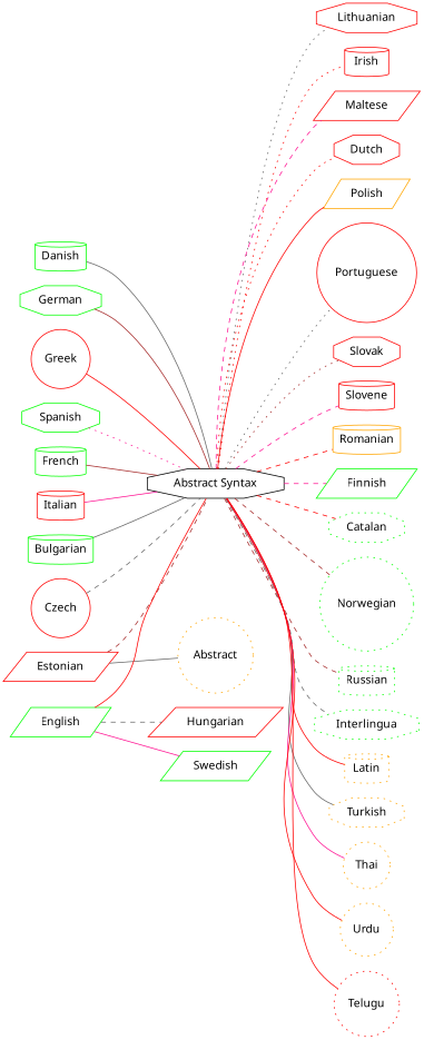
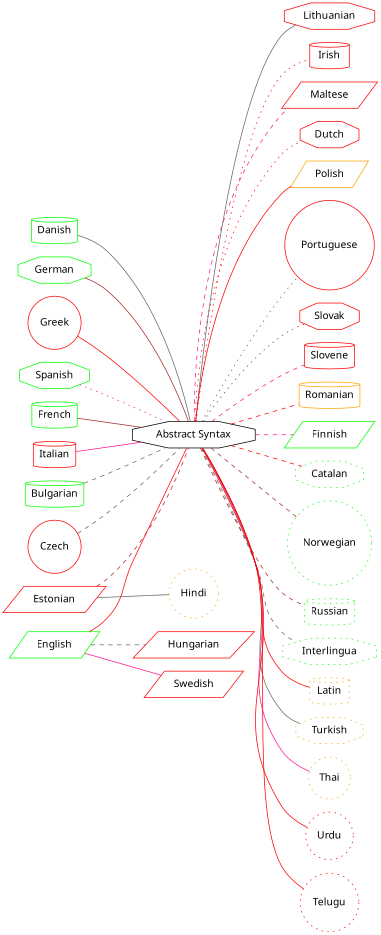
  graph {
    fontname="Noto Sans"
    rankdir=LR
    node [fontname="Noto Sans" shape=octagon style=solid color=red]
    edge [color=red fontname="Noto Sans" style=solid]
    n1 [label="Abstract Syntax" color=""]
    n2 [label=Lithuanian]
    n3 [label=Irish shape=cylinder]
    n4 [label=Maltese shape=parallelogram]
    n5 [label=Dutch]
    n6 [color=orange label=Polish shape=parallelogram]
    n7 [label=Portuguese shape=circle]
    n8 [label=Slovak]
    n9 [label=Slovene shape=cylinder]
    n10 [color=orange label=Romanian shape=cylinder]
    n11 [color=green label=Finnish shape=parallelogram]
    n12 [color=green label=Catalan style=dotted]
    n13 [color=green label=Norwegian shape=circle style=dotted]
    n14 [color=green label=Russian shape=cylinder style=dotted]
    n15 [color=green label=Interlingua style=dotted]
    n16 [color=orange label=Latin shape=cylinder style=dotted]
    n17 [color=orange label=Turkish style=dotted]
    n18 [color=orange label=Thai shape=circle style=dotted]
-   n19 [color=orange label=Urdu shape=circle style=dotted]
+   n19 [label=Urdu shape=circle style=dotted]
    n20 [label=Telugu shape=circle style=dotted]
    n21 [label=Hungarian shape=parallelogram]
-   n22 [color=green label=Swedish shape=parallelogram]
-   n23 [color=orange label=Abstract shape=circle style=dotted]
+   n22 [label=Swedish shape=parallelogram]
+   n23 [color=orange label=Hindi shape=circle style=dotted]
    n24 [color=green label=Bulgarian shape=cylinder]
    n25 [label=Czech shape=circle]
    n26 [color=green label=Danish shape=cylinder]
    n27 [color=green label=German]
    n28 [label=Estonian shape=parallelogram]
    n29 [label=Greek shape=circle]
    n30 [color=green label=English shape=parallelogram]
    n31 [color=green label=Spanish]
    n32 [color=green label=French shape=cylinder]
    n33 [label=Italian shape=cylinder]
-   n1 -- n2 [color=gray40 style=dotted]
+   n1 -- n2 [color=gray40]
    n1 -- n3 [style=dotted]
    n1 -- n4 [color=deeppink style=dashed]
    n1 -- n5 [style=dotted]
    n1 -- n6
    n1 -- n7 [color=gray40 style=dotted]
    n1 -- n8 [color=brown style=dotted]
    n1 -- n9 [color=deeppink style=dashed]
    n1 -- n10 [style=dashed]
    n1 -- n11 [color=deeppink style=dashed]
    n1 -- n12 [style=dashed]
    n1 -- n13 [color=brown style=dashed]
    n1 -- n14 [color=brown style=dashed]
    n1 -- n15 [color=gray40 style=dashed]
    n1 -- n16
    n1 -- n17 [color=gray40]
    n1 -- n18 [color=deeppink]
    n1 -- n19
    n1 -- n20
-   n24 -- n1 [color=gray40]
+   n24 -- n1 [color=gray40 style=dashed]
    n25 -- n1 [color=gray40 style=dashed]
    n26 -- n1 [color=gray40]
    n27 -- n1 [color=brown]
    n28 -- n1 [color=brown style=dashed]
    n28 -- n23 [color=gray40]
    n29 -- n1
    n30 -- n1
    n30 -- n21 [color=gray40 style=dashed]
    n30 -- n22 [color=deeppink]
    n31 -- n1 [color=deeppink style=dotted]
    n32 -- n1 [color=brown]
    n33 -- n1 [color=deeppink]
  }
